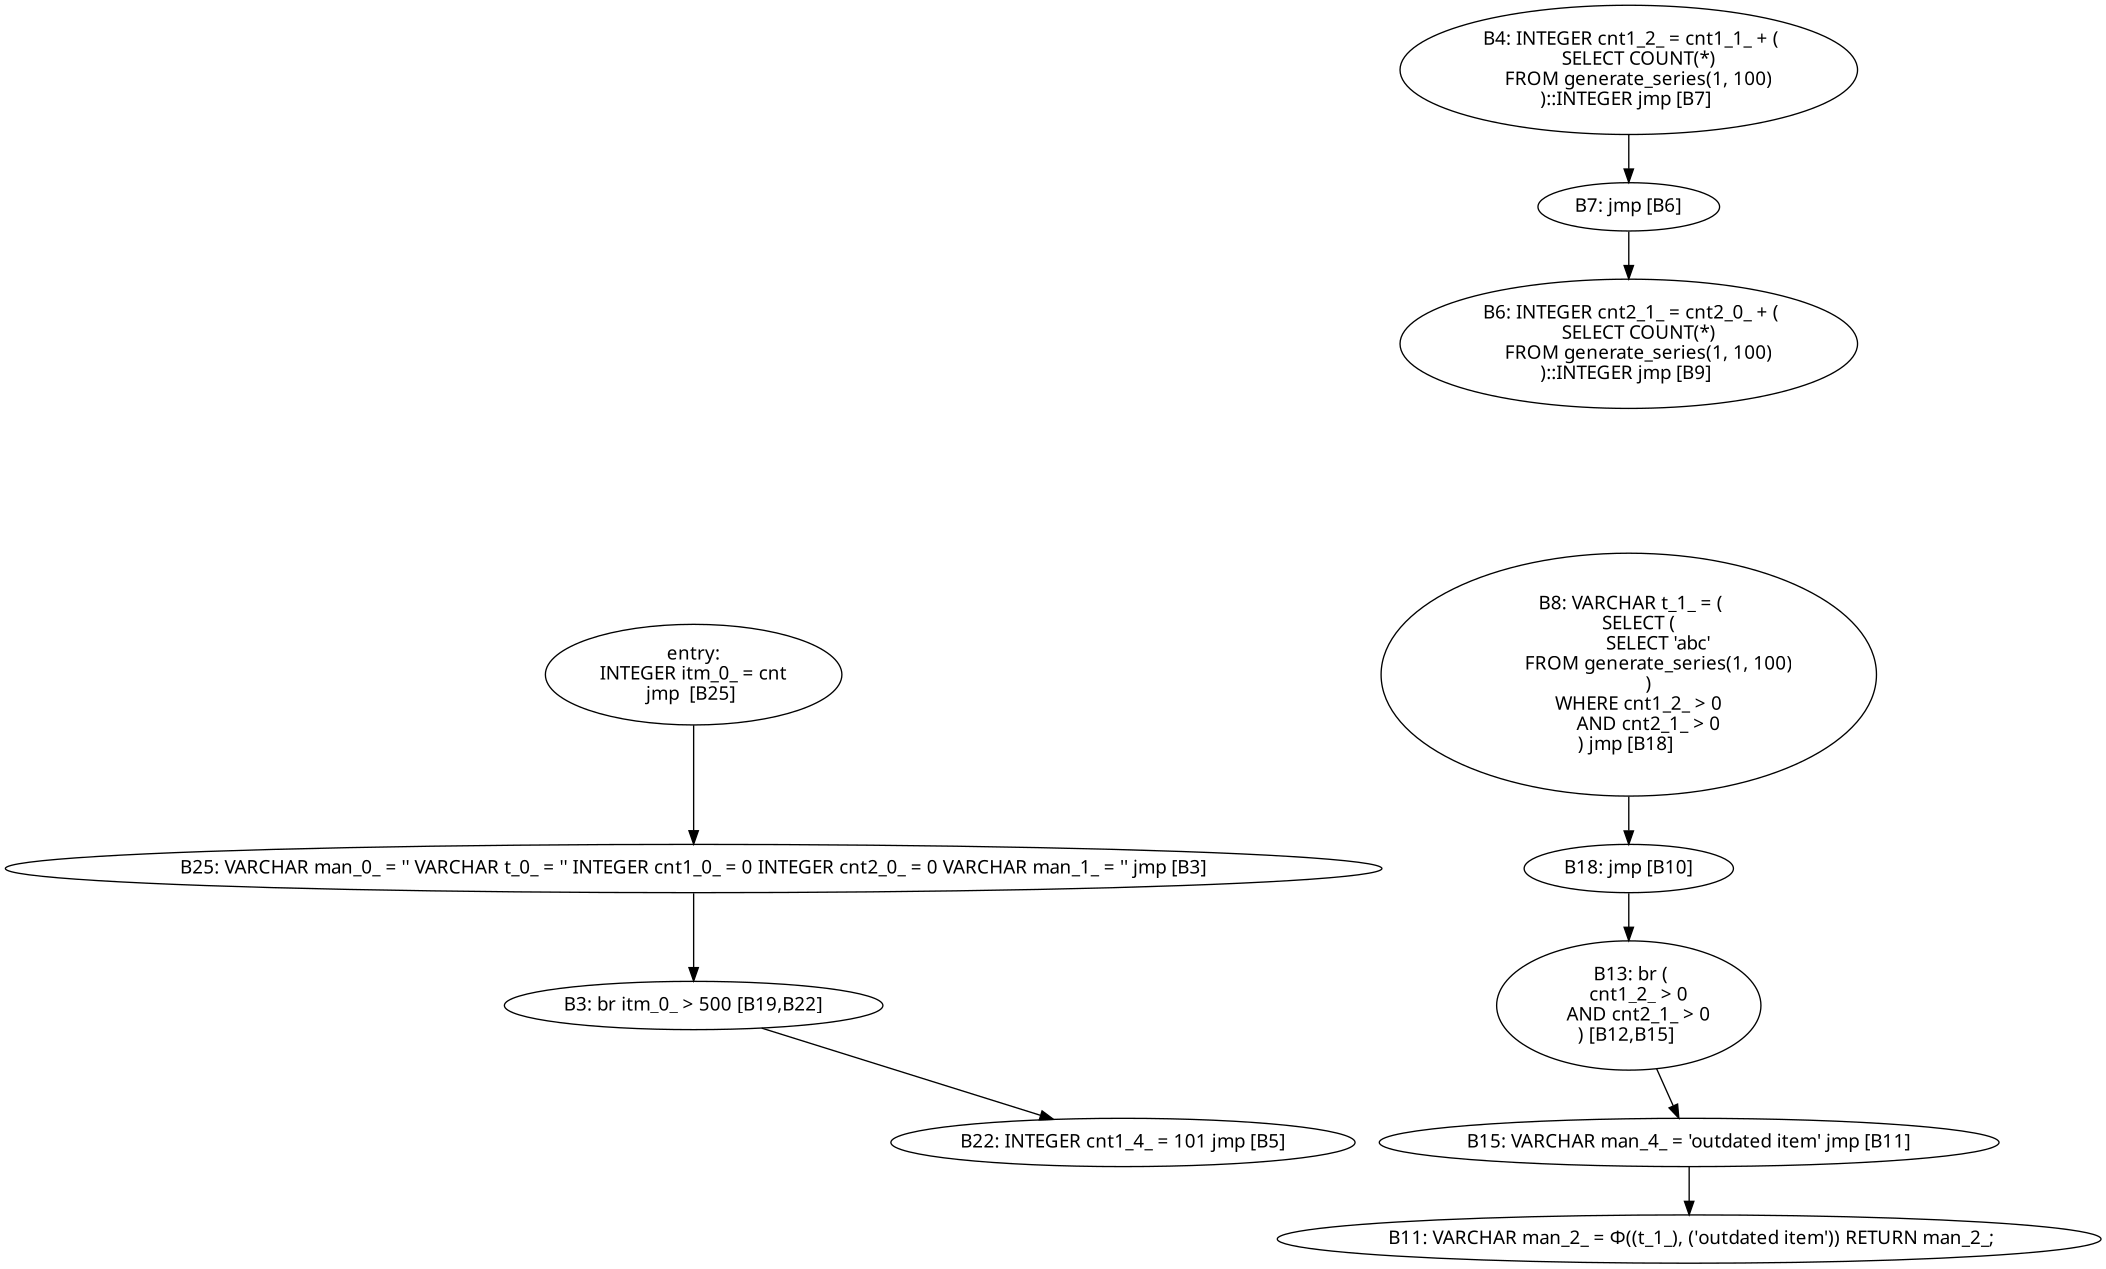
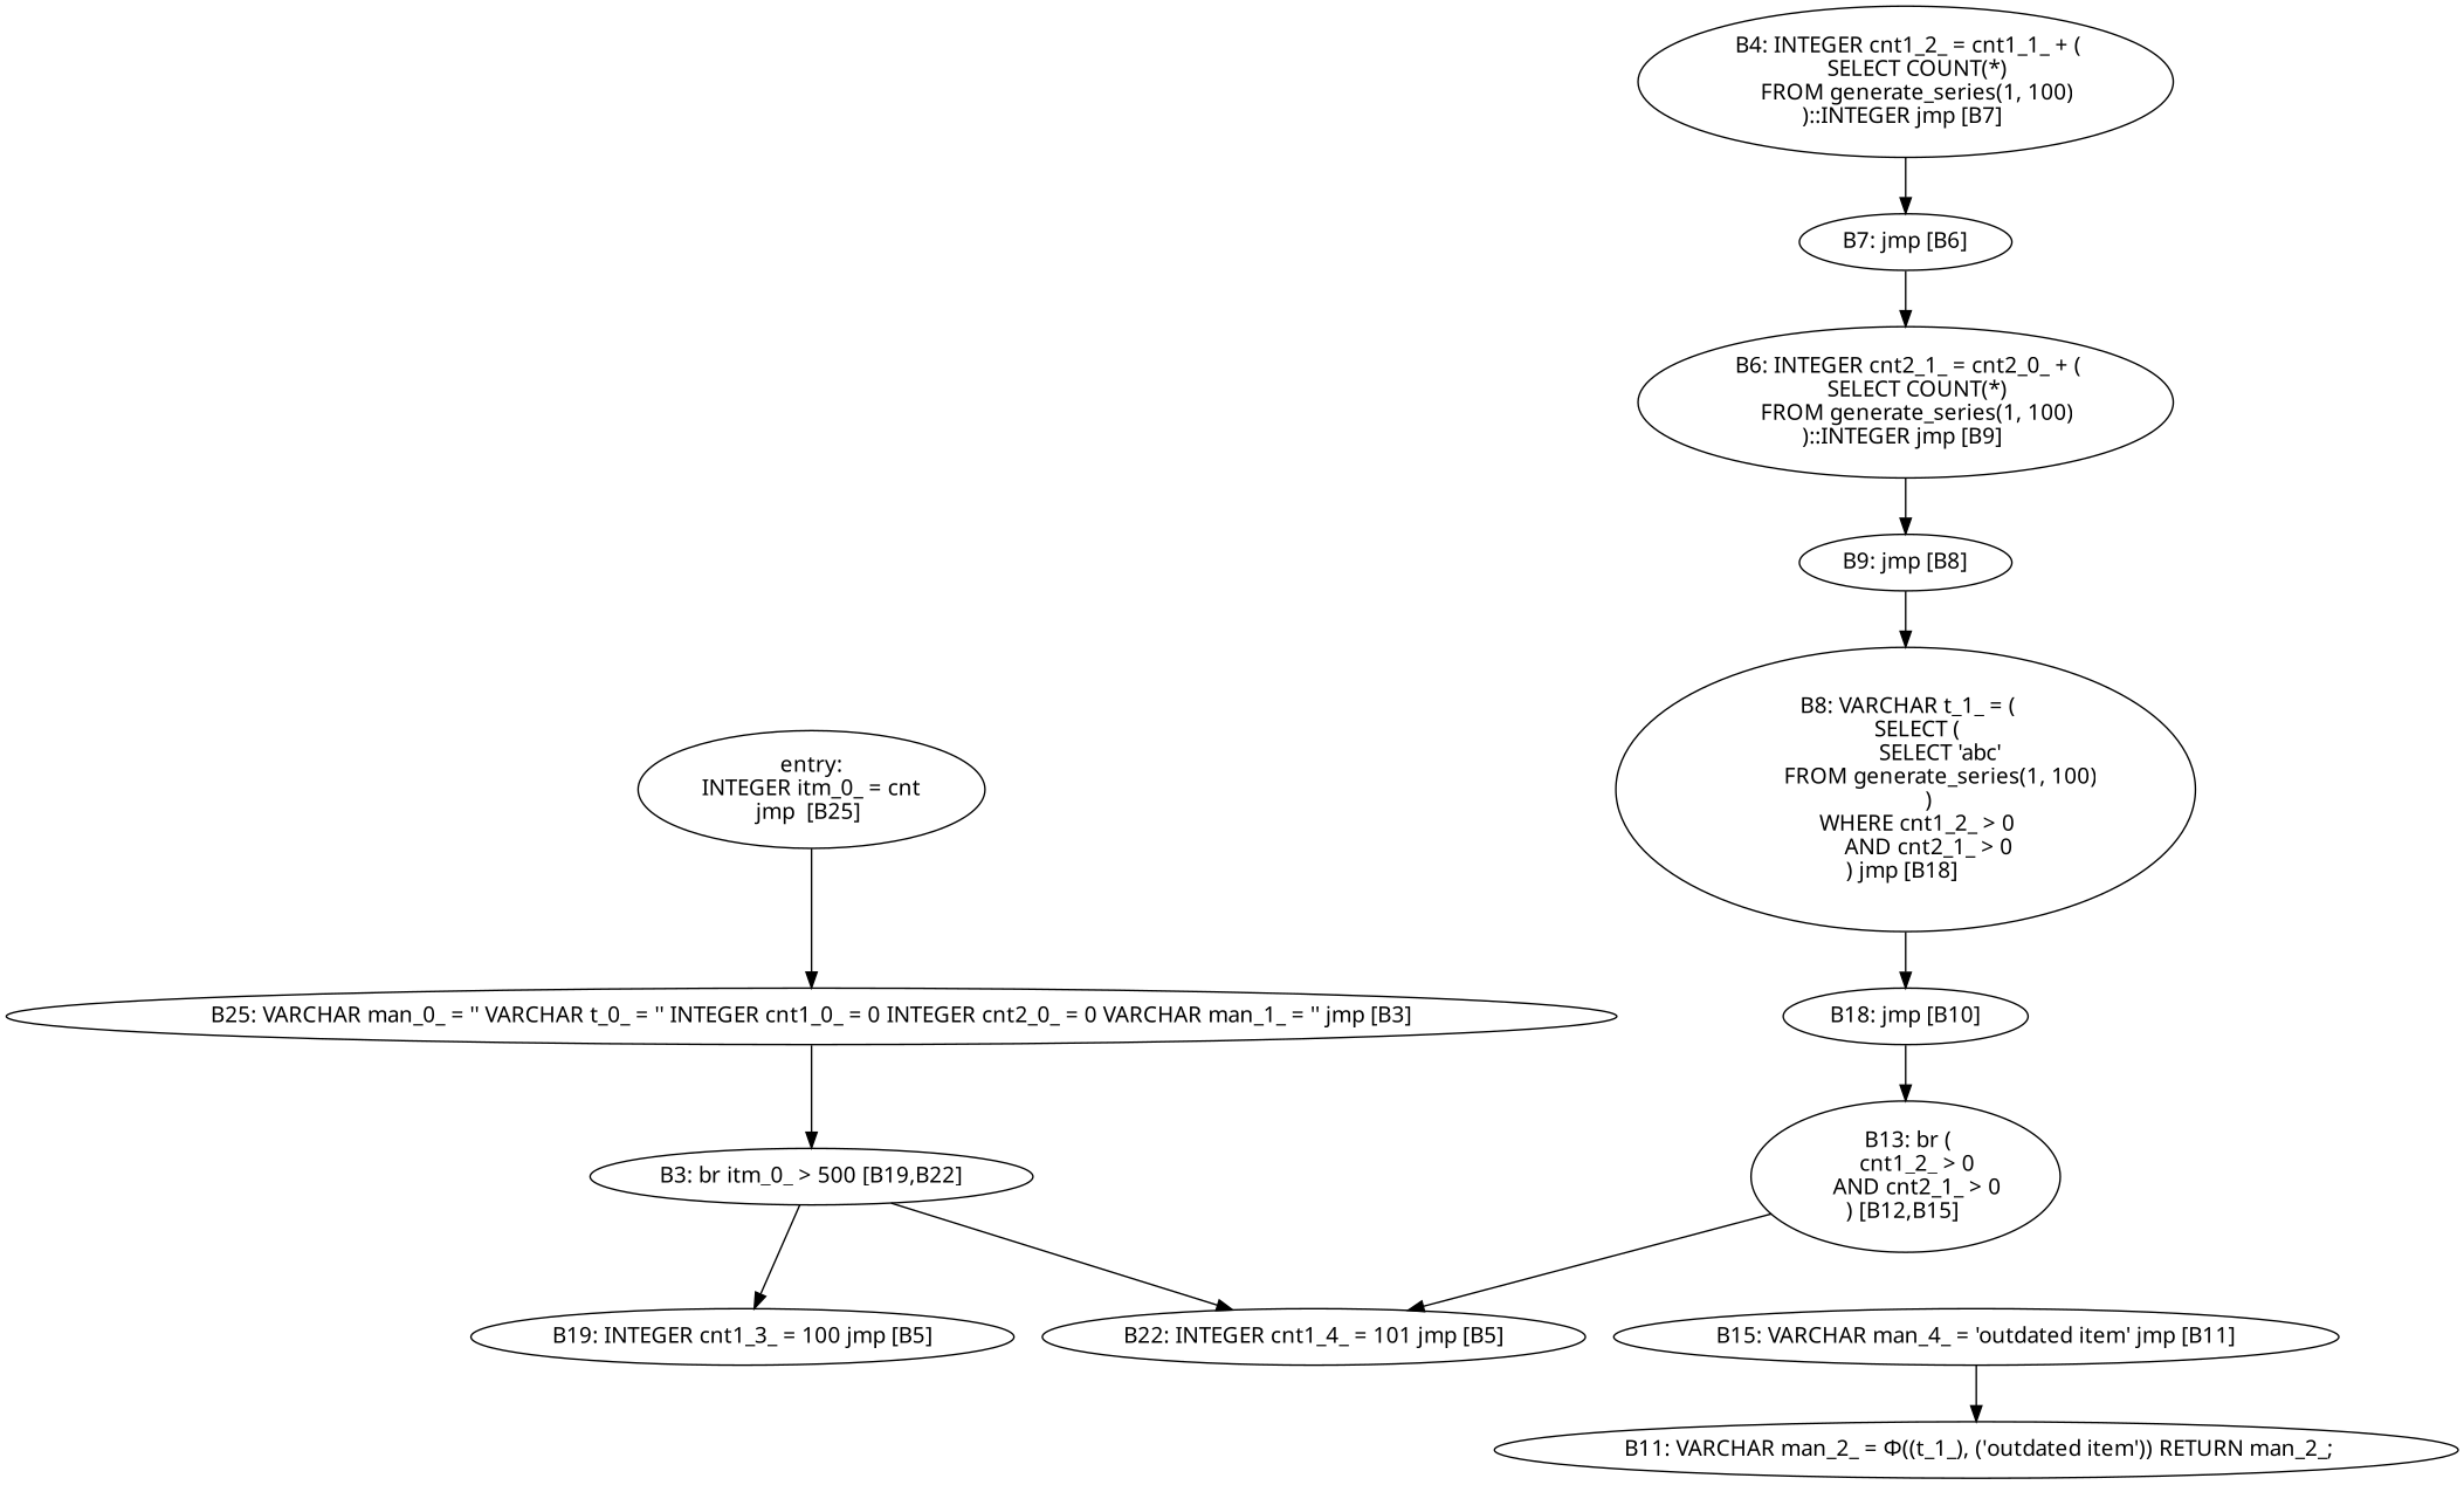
  digraph {
    fontname="Noto Sans"
    node [fontname="Noto Sans"]
    edge [fontname="Noto Sans"]
    n1 [label="entry:\nINTEGER itm_0_ = cnt\njmp  [B25] "]
    n2 [label=" B25: VARCHAR man_0_ = '' VARCHAR t_0_ = '' INTEGER cnt1_0_ = 0 INTEGER cnt2_0_ = 0 VARCHAR man_1_ = '' jmp [B3] "]
    n3 [label=" B3: br itm_0_ > 500 [B19,B22] "]
+   n4 [label=" B19: INTEGER cnt1_3_ = 100 jmp [B5] "]
    n5 [label=" B22: INTEGER cnt1_4_ = 101 jmp [B5] "]
    n6 [label=" B4: INTEGER cnt1_2_ = cnt1_1_ + (\n    SELECT COUNT(*)\n    FROM generate_series(1, 100)\n)::INTEGER jmp [B7] "]
    n7 [label=" B7: jmp [B6] "]
    n8 [label=" B6: INTEGER cnt2_1_ = cnt2_0_ + (\n    SELECT COUNT(*)\n    FROM generate_series(1, 100)\n)::INTEGER jmp [B9] "]
+   n9 [label=" B9: jmp [B8] "]
    n10 [label=" B8: VARCHAR t_1_ = (\n    SELECT (\n            SELECT 'abc'\n            FROM generate_series(1, 100)\n        )\n    WHERE cnt1_2_ > 0\n        AND cnt2_1_ > 0\n) jmp [B18] "]
    n11 [label=" B18: jmp [B10] "]
    n12 [label=" B13: br (\n    cnt1_2_ > 0\n    AND cnt2_1_ > 0\n) [B12,B15] "]
    n13 [label=" B15: VARCHAR man_4_ = 'outdated item' jmp [B11] "]
    n14 [label=" B11: VARCHAR man_2_ = Φ((t_1_), ('outdated item')) RETURN man_2_;\n"]
    n1 -> n2
    n2 -> n3
+   n3 -> n4
    n3 -> n5
    n6 -> n7
    n7 -> n8
+   n8 -> n9
+   n9 -> n10
    n10 -> n11
    n11 -> n12
-   n12 -> n13
+   n12 -> n5
    n13 -> n14
  }
